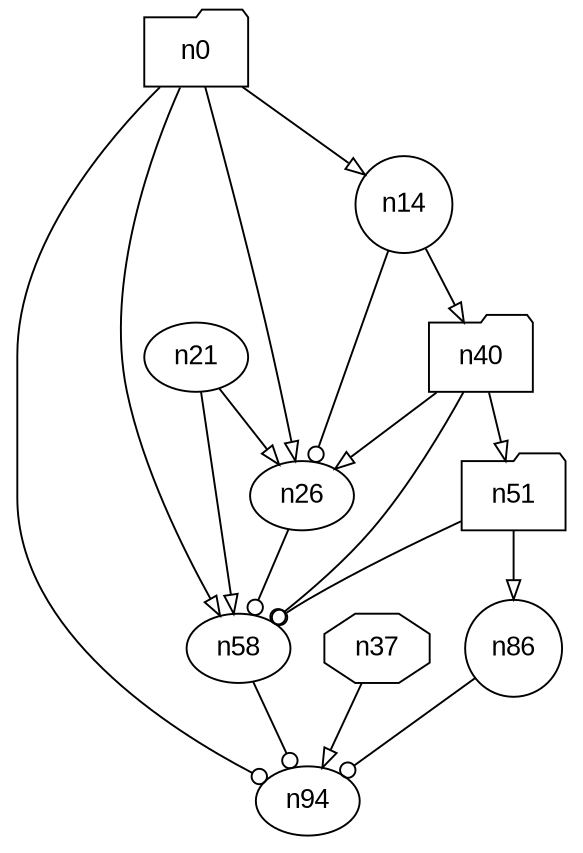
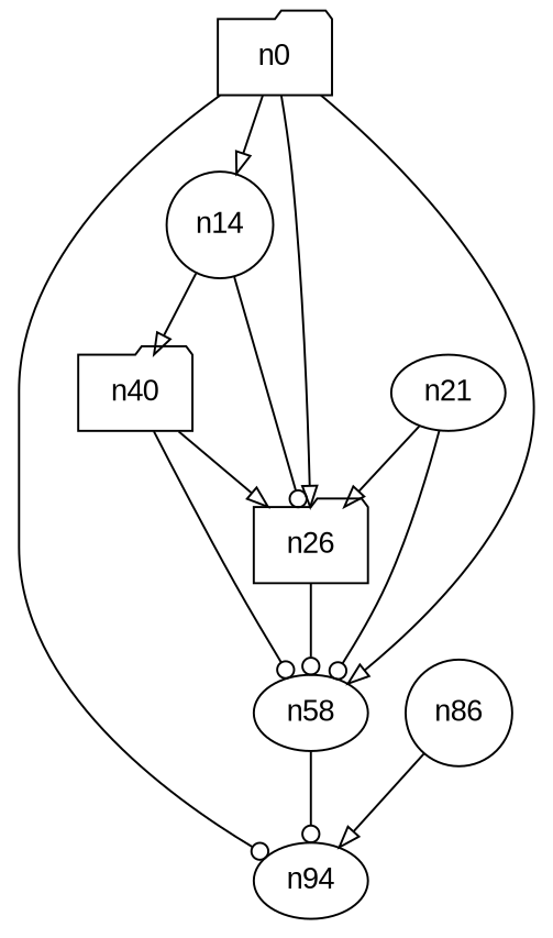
  digraph {
    fontname="Liberation Sans"
    node [color=black fontname="Liberation Sans" shape=folder]
    edge [arrowhead=onormal color=black fontname="Liberation Sans"]
    n1 [label=n0]
    n2 [label=n14 shape=circle]
-   n3 [label=n26 shape=ellipse]
+   n3 [label=n26]
    n4 [label=n58 shape=ellipse]
    n5 [label=n94 shape=ellipse]
    n6 [label=n40]
-   n7 [label=n51]
    n8 [label=n21 shape=ellipse]
-   n9 [label=n37 shape=octagon]
    n10 [label=n86 shape=circle]
    n1 -> n2
    n1 -> n3
    n1 -> n4
    n1 -> n5 [arrowhead=odot]
    n2 -> n3 [arrowhead=odot]
    n2 -> n6
    n3 -> n4 [arrowhead=odot]
    n4 -> n5 [arrowhead=odot]
    n6 -> n3
    n6 -> n4 [arrowhead=odot]
-   n6 -> n7
-   n7 -> n4 [arrowhead=odot]
-   n7 -> n10
    n8 -> n3
-   n8 -> n4
-   n9 -> n5
-   n10 -> n5 [arrowhead=odot]
+   n8 -> n4 [arrowhead=odot]
+   n10 -> n5
  }
